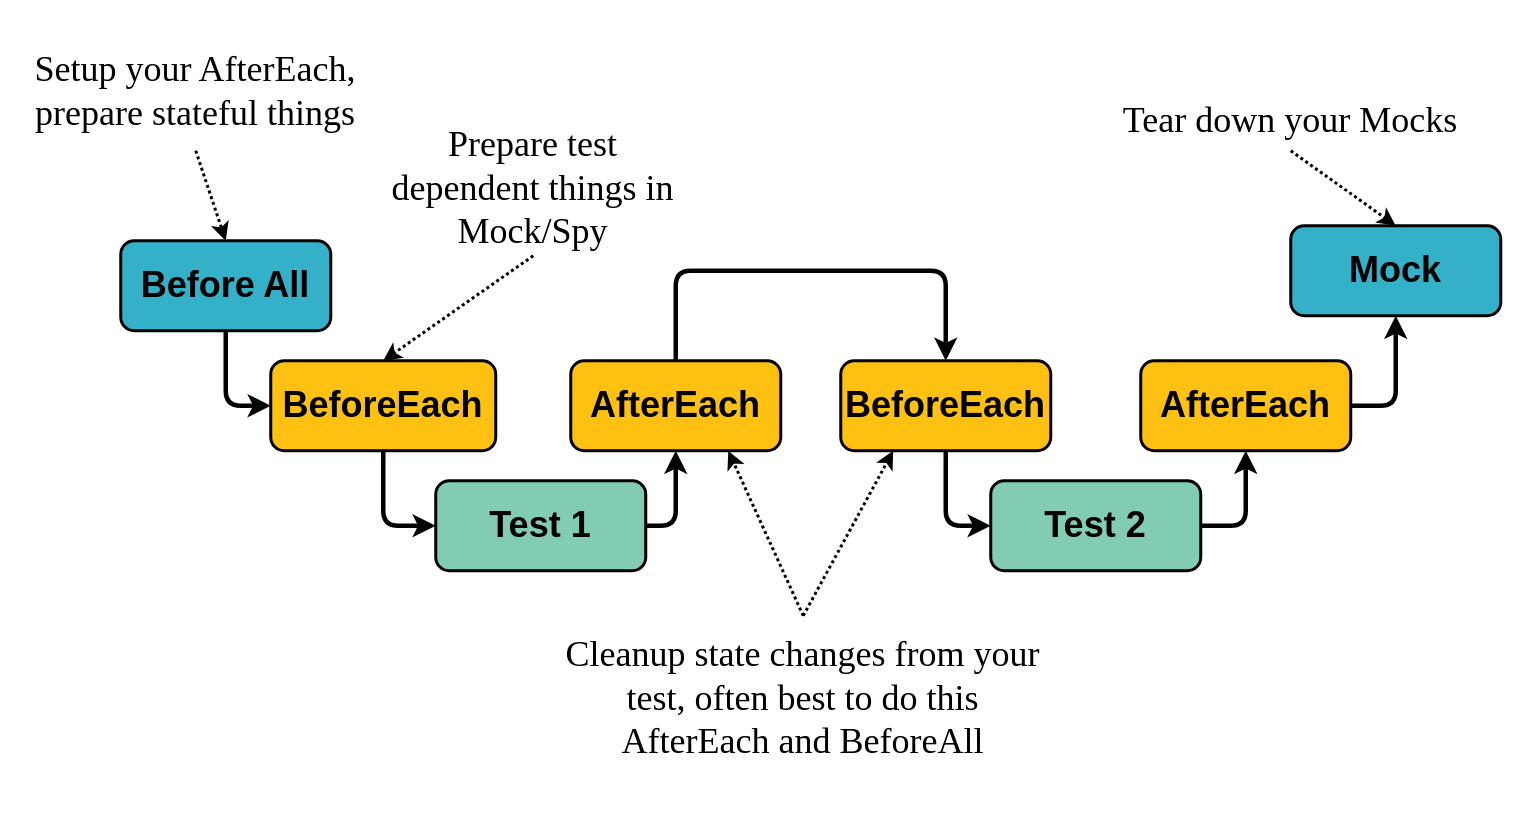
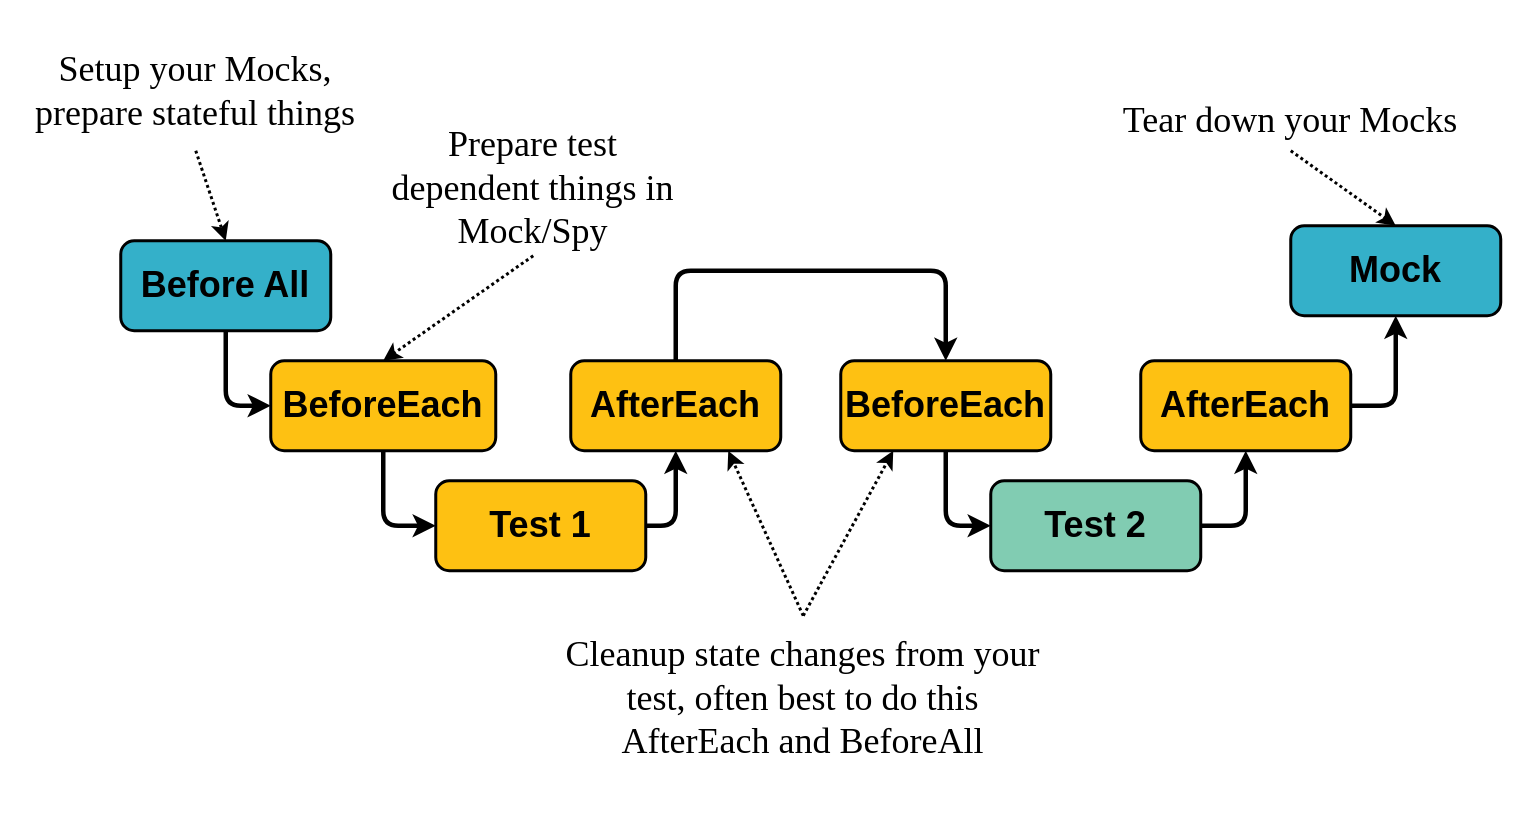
  <mxCell id="0" />
  <mxCell id="1" parent="0" />
  <mxCell id="2" value="Before All" style="rounded=1;whiteSpace=wrap;html=1;fontSize=24;fontStyle=1;fillColor=#34b0c9;strokeColor=#000000;strokeWidth=2;" parent="1" vertex="1"><mxGeometry x="80" y="160" width="140" height="60" as="geometry" /></mxCell>
  <mxCell id="3" value="BeforeEach" style="rounded=1;whiteSpace=wrap;html=1;fontSize=24;fontStyle=1;fillColor=#FEC112;strokeColor=#000000;strokeWidth=2;" parent="1" vertex="1"><mxGeometry x="180" y="240" width="150" height="60" as="geometry" /></mxCell>
- <mxCell id="4" value="Test 1" style="rounded=1;whiteSpace=wrap;html=1;fontSize=24;fontStyle=1;fillColor=#81CCB2;strokeColor=#000000;strokeWidth=2;" parent="1" vertex="1"><mxGeometry x="290" y="320" width="140" height="60" as="geometry" /></mxCell>
+ <mxCell id="4" value="Test 1" style="rounded=1;whiteSpace=wrap;html=1;fontSize=24;fontStyle=1;fillColor=#fec112;strokeColor=#000000;strokeWidth=2;" parent="1" vertex="1"><mxGeometry x="290" y="320" width="140" height="60" as="geometry" /></mxCell>
  <mxCell id="5" value="AfterEach" style="rounded=1;whiteSpace=wrap;html=1;fontSize=24;fontStyle=1;fillColor=#FEC112;strokeColor=#000000;strokeWidth=2;" parent="1" vertex="1"><mxGeometry x="380" y="240" width="140" height="60" as="geometry" /></mxCell>
  <mxCell id="6" value="Mock" style="rounded=1;whiteSpace=wrap;html=1;fontSize=24;fontStyle=1;fillColor=#34b0c9;strokeColor=#000000;strokeWidth=2;" parent="1" vertex="1"><mxGeometry x="860" y="150" width="140" height="60" as="geometry" /></mxCell>
  <mxCell id="7" value="BeforeEach" style="rounded=1;whiteSpace=wrap;html=1;fontSize=24;fontStyle=1;fillColor=#FEC112;strokeColor=#000000;strokeWidth=2;" parent="1" vertex="1"><mxGeometry x="560" y="240" width="140" height="60" as="geometry" /></mxCell>
  <mxCell id="8" value="Test 2" style="rounded=1;whiteSpace=wrap;html=1;fontSize=24;fontStyle=1;fillColor=#81CCB2;strokeColor=#000000;strokeWidth=2;" parent="1" vertex="1"><mxGeometry x="660" y="320" width="140" height="60" as="geometry" /></mxCell>
  <mxCell id="9" value="AfterEach" style="rounded=1;whiteSpace=wrap;html=1;fontSize=24;fontStyle=1;fillColor=#FEC112;strokeColor=#000000;strokeWidth=2;" parent="1" vertex="1"><mxGeometry x="760" y="240" width="140" height="60" as="geometry" /></mxCell>
  <mxCell id="10" value="" style="endArrow=classic;html=1;fontSize=16;exitX=0.5;exitY=1;exitDx=0;exitDy=0;entryX=0;entryY=0.5;entryDx=0;entryDy=0;strokeWidth=3;strokeColor=#000000;" parent="1" source="2" target="3" edge="1"><mxGeometry width="50" height="50" relative="1" as="geometry"><mxPoint x="100" y="330" as="sourcePoint" /><mxPoint x="150" y="280" as="targetPoint" /><Array as="points"><mxPoint x="150" y="270" /></Array></mxGeometry></mxCell>
  <mxCell id="11" value="" style="endArrow=classic;html=1;fontSize=16;exitX=0.5;exitY=1;exitDx=0;exitDy=0;entryX=0;entryY=0.5;entryDx=0;entryDy=0;strokeWidth=3;strokeColor=#000000;" parent="1" source="3" target="4" edge="1"><mxGeometry width="50" height="50" relative="1" as="geometry"><mxPoint x="160" y="230" as="sourcePoint" /><mxPoint x="202" y="287" as="targetPoint" /><Array as="points"><mxPoint x="255" y="350" /></Array></mxGeometry></mxCell>
  <mxCell id="12" value="" style="endArrow=classic;html=1;fontSize=16;exitX=1;exitY=0.5;exitDx=0;exitDy=0;entryX=0.5;entryY=1;entryDx=0;entryDy=0;strokeWidth=3;strokeColor=#000000;" parent="1" source="4" target="5" edge="1"><mxGeometry width="50" height="50" relative="1" as="geometry"><mxPoint x="260" y="310" as="sourcePoint" /><mxPoint x="300" y="360" as="targetPoint" /><Array as="points"><mxPoint x="450" y="350" /></Array></mxGeometry></mxCell>
  <mxCell id="13" value="" style="endArrow=classic;html=1;strokeWidth=3;fontSize=16;exitX=0.5;exitY=0;exitDx=0;exitDy=0;entryX=0.5;entryY=0;entryDx=0;entryDy=0;strokeColor=#000000;" parent="1" source="5" target="7" edge="1"><mxGeometry width="50" height="50" relative="1" as="geometry"><mxPoint x="330" y="600" as="sourcePoint" /><mxPoint x="380" y="550" as="targetPoint" /><Array as="points"><mxPoint x="450" y="180" /><mxPoint x="630" y="180" /></Array></mxGeometry></mxCell>
  <mxCell id="14" value="" style="endArrow=classic;html=1;strokeWidth=3;fontSize=16;exitX=0.5;exitY=1;exitDx=0;exitDy=0;entryX=0;entryY=0.5;entryDx=0;entryDy=0;strokeColor=#000000;" parent="1" source="7" target="8" edge="1"><mxGeometry width="50" height="50" relative="1" as="geometry"><mxPoint x="680" y="610" as="sourcePoint" /><mxPoint x="730" y="560" as="targetPoint" /><Array as="points"><mxPoint x="630" y="350" /></Array></mxGeometry></mxCell>
  <mxCell id="15" value="" style="endArrow=classic;html=1;strokeWidth=3;fontSize=16;exitX=1;exitY=0.5;exitDx=0;exitDy=0;entryX=0.5;entryY=1;entryDx=0;entryDy=0;strokeColor=#000000;" parent="1" source="8" target="9" edge="1"><mxGeometry width="50" height="50" relative="1" as="geometry"><mxPoint x="710" y="510" as="sourcePoint" /><mxPoint x="760" y="460" as="targetPoint" /><Array as="points"><mxPoint x="830" y="350" /></Array></mxGeometry></mxCell>
  <mxCell id="16" value="" style="endArrow=classic;html=1;strokeWidth=3;fontSize=16;exitX=1;exitY=0.5;exitDx=0;exitDy=0;entryX=0.5;entryY=1;entryDx=0;entryDy=0;strokeColor=#000000;" parent="1" source="9" target="6" edge="1"><mxGeometry width="50" height="50" relative="1" as="geometry"><mxPoint x="700" y="540" as="sourcePoint" /><mxPoint x="750" y="490" as="targetPoint" /><Array as="points"><mxPoint x="930" y="270" /></Array></mxGeometry></mxCell>
- <mxCell id="17" value="Setup your AfterEach, &lt;br style=&quot;font-size: 24px;&quot;&gt;prepare stateful things" style="text;html=1;strokeColor=none;fillColor=none;align=center;verticalAlign=middle;whiteSpace=wrap;rounded=0;fontSize=24;fontFamily=Times New Roman;" parent="1" vertex="1"><mxGeometry x="20" y="20" width="220" height="80" as="geometry" /></mxCell>
+ <mxCell id="17" value="Setup your Mocks, &lt;br style=&quot;font-size: 24px;&quot;&gt;prepare stateful things" style="text;html=1;strokeColor=none;fillColor=none;align=center;verticalAlign=middle;whiteSpace=wrap;rounded=0;fontSize=24;fontFamily=Times New Roman;" parent="1" vertex="1"><mxGeometry x="20" y="20" width="220" height="80" as="geometry" /></mxCell>
  <mxCell id="18" value="" style="endArrow=classic;html=1;strokeWidth=2;fontSize=16;exitX=0.5;exitY=1;exitDx=0;exitDy=0;entryX=0.5;entryY=0;entryDx=0;entryDy=0;dashed=1;dashPattern=1 1;" parent="1" source="17" target="2" edge="1"><mxGeometry width="50" height="50" relative="1" as="geometry"><mxPoint x="30" y="140" as="sourcePoint" /><mxPoint x="80" y="90" as="targetPoint" /></mxGeometry></mxCell>
  <mxCell id="19" value="Prepare test dependent things in Mock/Spy" style="text;html=1;strokeColor=none;fillColor=none;align=center;verticalAlign=middle;whiteSpace=wrap;rounded=0;fontSize=24;fontFamily=Times New Roman;" parent="1" vertex="1"><mxGeometry x="260" y="80" width="190" height="90" as="geometry" /></mxCell>
  <mxCell id="20" value="" style="endArrow=classic;html=1;strokeWidth=2;fontSize=16;exitX=0.5;exitY=1;exitDx=0;exitDy=0;entryX=0.5;entryY=0;entryDx=0;entryDy=0;dashed=1;dashPattern=1 1;strokeColor=#000000;" parent="1" source="19" target="3" edge="1"><mxGeometry width="50" height="50" relative="1" as="geometry"><mxPoint x="120" y="110" as="sourcePoint" /><mxPoint x="160" y="170" as="targetPoint" /></mxGeometry></mxCell>
  <mxCell id="21" value="Cleanup state changes from your test, often best to do this AfterEach and BeforeAll" style="text;html=1;strokeColor=none;fillColor=none;align=center;verticalAlign=middle;whiteSpace=wrap;rounded=0;fontSize=24;fontFamily=Times New Roman;" parent="1" vertex="1"><mxGeometry x="370" y="410" width="330" height="110" as="geometry" /></mxCell>
  <mxCell id="22" value="" style="endArrow=classic;html=1;strokeWidth=2;fontSize=16;entryX=0.75;entryY=1;entryDx=0;entryDy=0;dashed=1;dashPattern=1 1;exitX=0.5;exitY=0;exitDx=0;exitDy=0;" parent="1" source="21" target="5" edge="1"><mxGeometry width="50" height="50" relative="1" as="geometry"><mxPoint x="540" y="370" as="sourcePoint" /><mxPoint x="160" y="170" as="targetPoint" /></mxGeometry></mxCell>
  <mxCell id="23" value="Tear down your Mocks" style="text;html=1;strokeColor=none;fillColor=none;align=center;verticalAlign=middle;whiteSpace=wrap;rounded=0;fontSize=24;fontFamily=Times New Roman;" parent="1" vertex="1"><mxGeometry x="740" y="60" width="240" height="40" as="geometry" /></mxCell>
  <mxCell id="24" value="" style="endArrow=classic;html=1;strokeWidth=2;fontSize=16;exitX=0.5;exitY=1;exitDx=0;exitDy=0;entryX=0.5;entryY=0;entryDx=0;entryDy=0;dashed=1;dashPattern=1 1;" parent="1" source="23" target="6" edge="1"><mxGeometry width="50" height="50" relative="1" as="geometry"><mxPoint x="120" y="110" as="sourcePoint" /><mxPoint x="160" y="170" as="targetPoint" /></mxGeometry></mxCell>
  <mxCell id="25" value="" style="endArrow=classic;html=1;strokeWidth=2;fontSize=16;entryX=0.25;entryY=1;entryDx=0;entryDy=0;dashed=1;dashPattern=1 1;exitX=0.5;exitY=0;exitDx=0;exitDy=0;" parent="1" source="21" target="7" edge="1"><mxGeometry width="50" height="50" relative="1" as="geometry"><mxPoint x="545" y="420" as="sourcePoint" /><mxPoint x="490" y="310" as="targetPoint" /></mxGeometry></mxCell>
